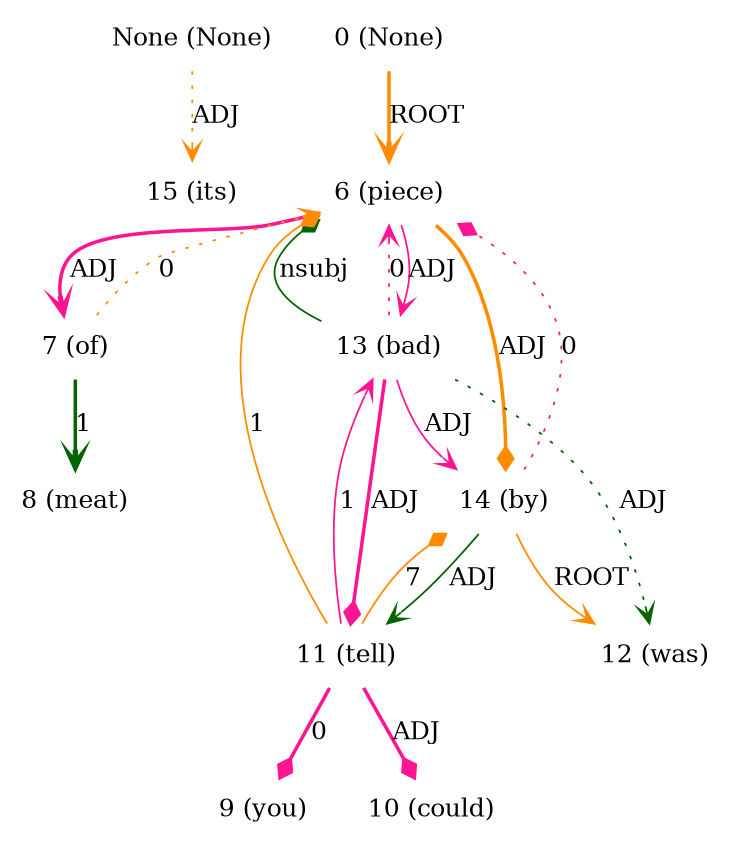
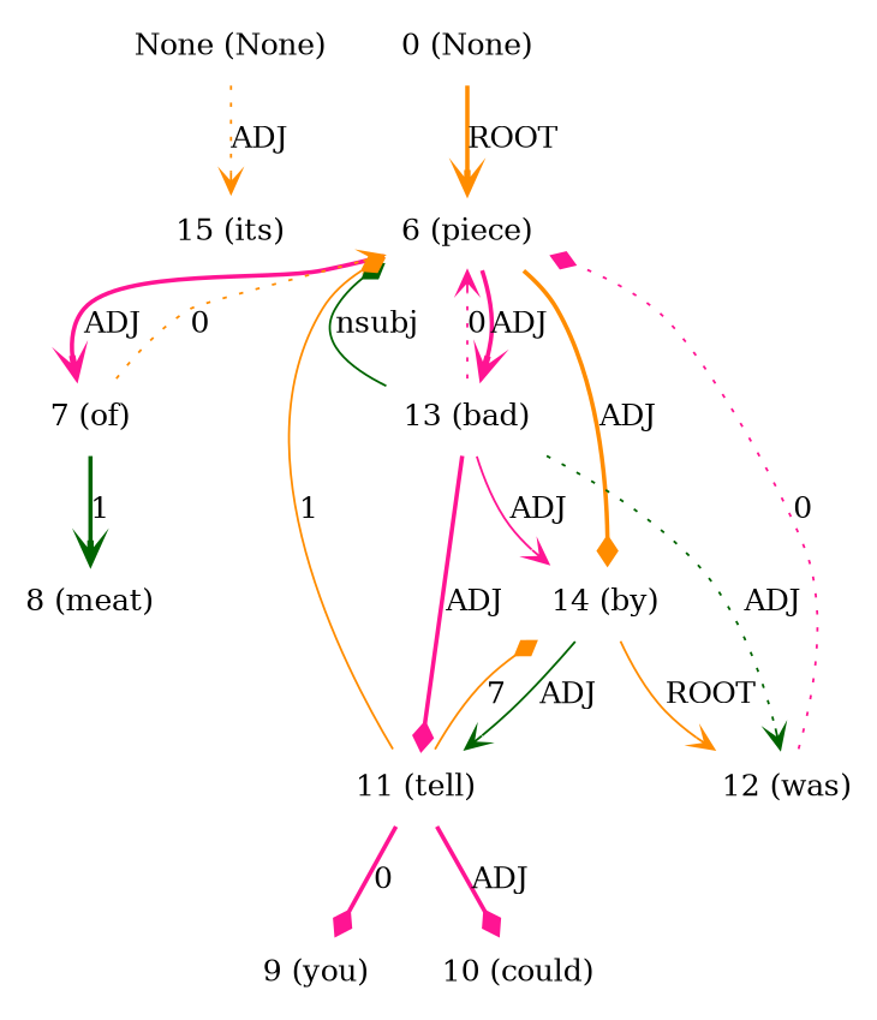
  digraph {
    node [color=red shape=plaintext]
    edge [arrowhead=vee color=deeppink dir=forward style=bold]
    n1 [color=darkorange label="None (None)"]
    n2 [label="15 (its)"]
    n3 [color=darkorange label="0 (None)"]
    n4 [label="6 (piece)"]
    n5 [color=black label="7 (of)"]
    n6 [label="13 (bad)"]
    n7 [color=darkorange label="14 (by)"]
    n8 [color=darkorange label="8 (meat)"]
    n9 [color=darkorange label="11 (tell)"]
    n10 [label="12 (was)"]
    n11 [label="9 (you)"]
    n12 [label="10 (could)"]
    n1 -> n2 [color=darkorange label=ADJ style=dotted]
    n3 -> n4 [color=darkorange label=ROOT]
    n4 -> n5 [label=ADJ]
-   n4 -> n6 [label=ADJ style=solid]
+   n4 -> n6 [label=ADJ]
    n4 -> n7 [arrowhead=diamond color=darkorange label=ADJ]
    n5 -> n4 [color=darkorange label=0 style=dotted]
    n5 -> n8 [color=darkgreen label=1]
    n6 -> n4 [arrowhead=diamond color=darkgreen label=nsubj style=solid]
    n6 -> n4 [label=0 style=dotted]
    n6 -> n7 [label=ADJ style=solid]
    n6 -> n9 [arrowhead=diamond label=ADJ]
    n6 -> n10 [color=darkgreen label=ADJ style=dotted]
-   n7 -> n4 [arrowhead=diamond label=0 style=dotted]
+   n10 -> n4 [arrowhead=diamond label=0 style=dotted]
    n7 -> n9 [color=darkgreen label=ADJ style=solid]
    n7 -> n10 [color=darkorange label=ROOT style=solid]
    n9 -> n4 [arrowhead=diamond color=darkorange label=1 style=solid]
-   n9 -> n6 [label=1 style=solid]
    n9 -> n7 [arrowhead=diamond color=darkorange label=7 style=solid]
    n9 -> n11 [arrowhead=diamond label=0]
    n9 -> n12 [arrowhead=diamond label=ADJ]
  }
